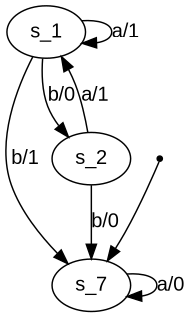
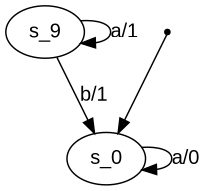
  digraph {
    fontname="Liberation Sans"
    node [fontname="Liberation Sans"]
    edge [fontname="Liberation Sans"]
-   s_0 [root=true label=s_7]
-   s_1
-   s_2
+   s_0 [root=true]
+   s_1 [label=s_9]
    qi [shape=point]
    s_0 -> s_0 [label="a/0"]
    s_1 -> s_0 [label="b/1"]
    s_1 -> s_1 [label="a/1"]
-   s_1 -> s_2 [label="b/0"]
-   s_2 -> s_0 [label="b/0"]
-   s_2 -> s_1 [label="a/1"]
    qi -> s_0
  }
